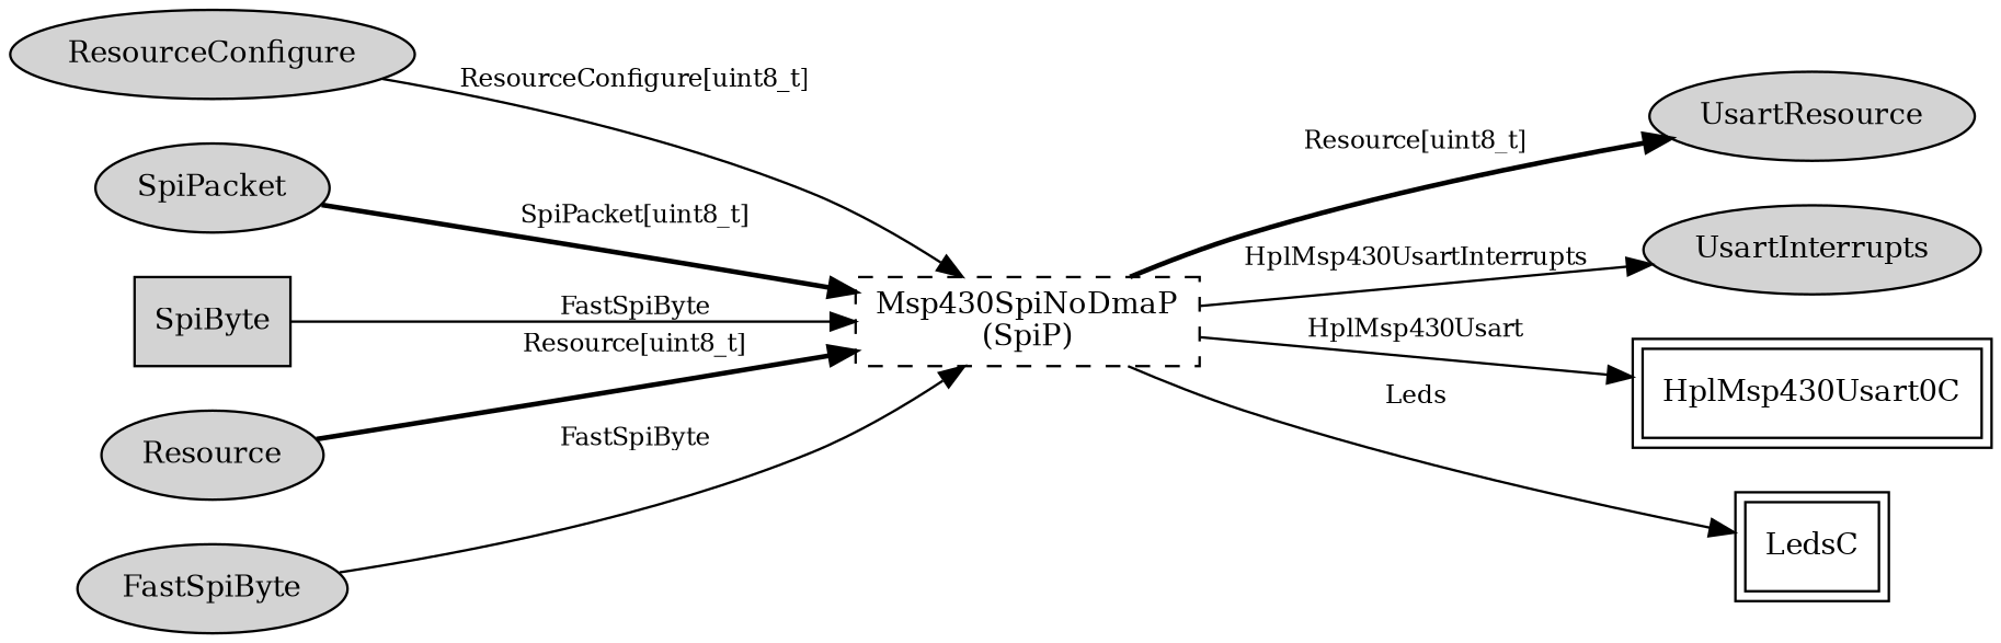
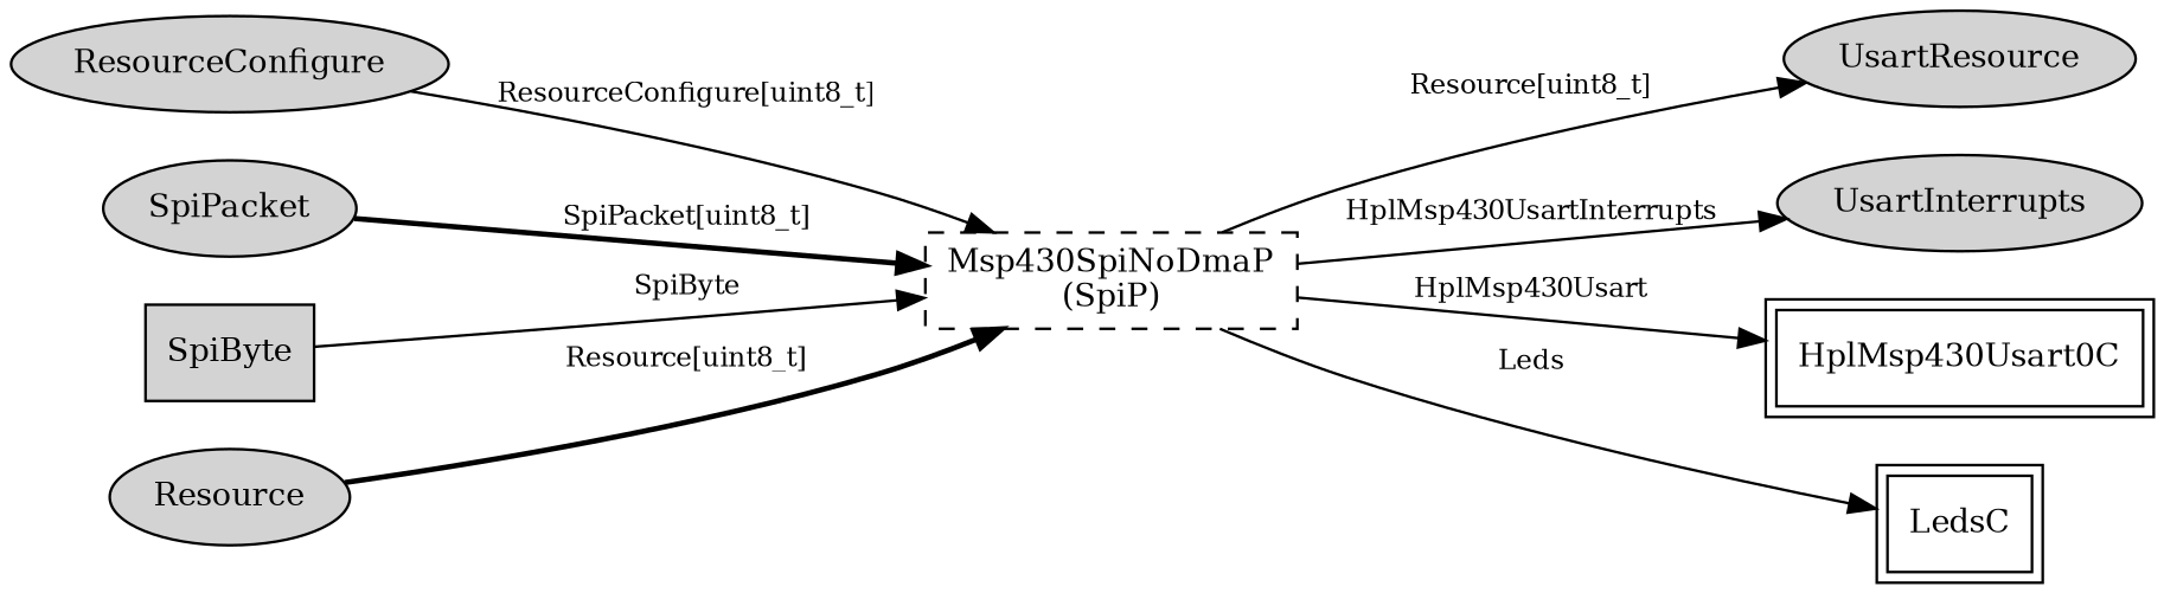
  digraph {
    rankdir=LR
    node [fontsize=12 shape=ellipse style=filled]
    edge [fontsize=10]
    n1 [label=ResourceConfigure]
    n2 [label="Msp430SpiNoDmaP\n(SpiP)" shape=box style=dashed]
    n3 [label=UsartResource]
    n4 [label=UsartInterrupts]
    HplMsp430Usart0C [peripheries=2 shape=box style=""]
    LedsC [peripheries=2 shape=box style=""]
    n7 [label=SpiPacket]
    n8 [label=SpiByte shape=box]
    n9 [label=Resource]
-   n10 [label=FastSpiByte]
    n1 -> n2 [label="ResourceConfigure[uint8_t]" style=solid]
-   n2 -> n3 [label="Resource[uint8_t]" style=bold]
+   n2 -> n3 [label="Resource[uint8_t]" style=solid]
    n2 -> n4 [label=HplMsp430UsartInterrupts]
    n2 -> HplMsp430Usart0C [label=HplMsp430Usart]
    n2 -> LedsC [label=Leds]
    n7 -> n2 [label="SpiPacket[uint8_t]" style=bold]
-   n8 -> n2 [label=FastSpiByte]
+   n8 -> n2 [label=SpiByte]
    n9 -> n2 [label="Resource[uint8_t]" style=bold]
-   n10 -> n2 [label=FastSpiByte]
  }
